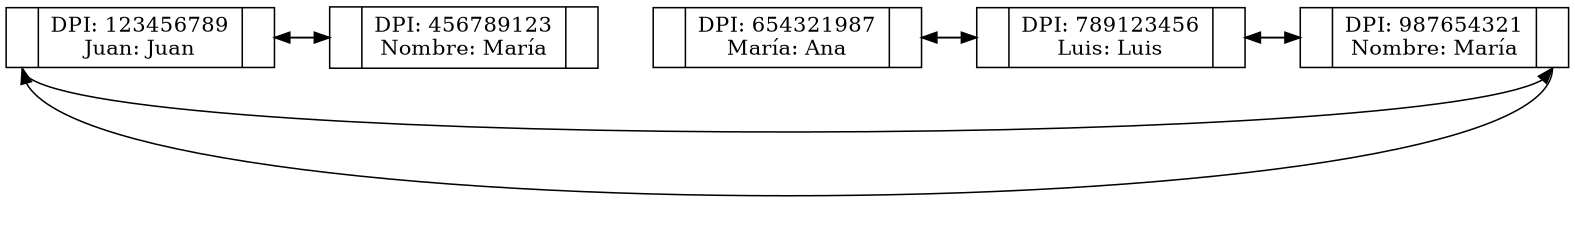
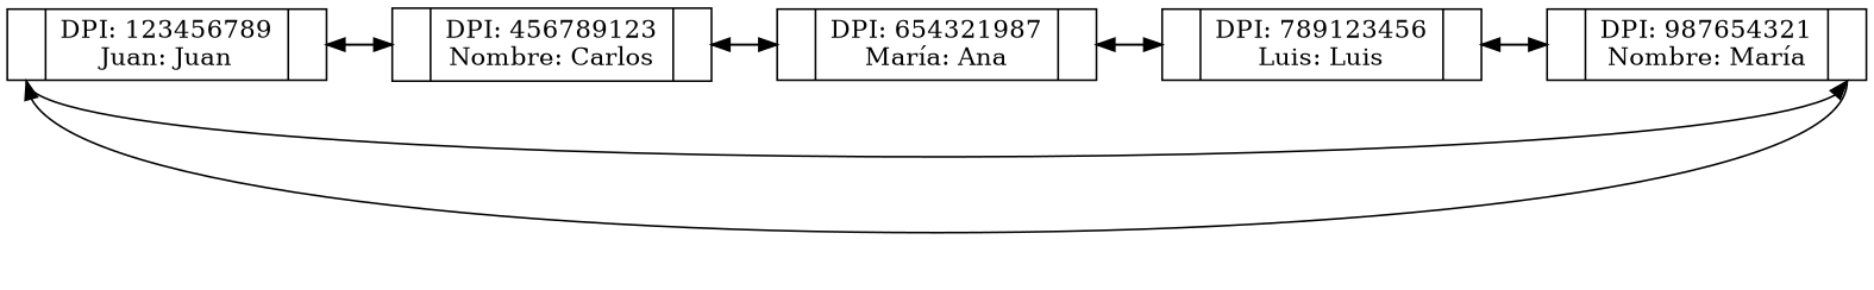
  digraph {
    rankdir=LR
    node [shape=record]
    edge [headport=prev tailport=next]
    n1 [label="{<prev> | DPI: 123456789\nJuan: Juan | <next>}"]
-   n2 [label="{<prev> | DPI: 456789123\nNombre: María | <next>}"]
+   n2 [label="{<prev> | DPI: 456789123\nNombre: Carlos | <next>}"]
    n3 [label="{<prev> | DPI: 987654321\nNombre: María | <next>}"]
    n4 [label="{<prev> | DPI: 654321987\nMaría: Ana | <next>}"]
    n5 [label="{<prev> | DPI: 789123456\nLuis: Luis | <next>}"]
    n1 -> n2
    n1 -> n3 [constraint=false headport=next tailport=prev]
    n2 -> n1 [headport=next tailport=prev]
+   n2 -> n4
    n3 -> n1 [constraint=false]
    n3 -> n5 [headport=next tailport=prev]
+   n4 -> n2 [headport=next tailport=prev]
    n4 -> n5
    n5 -> n3
    n5 -> n4 [headport=next tailport=prev]
  }
